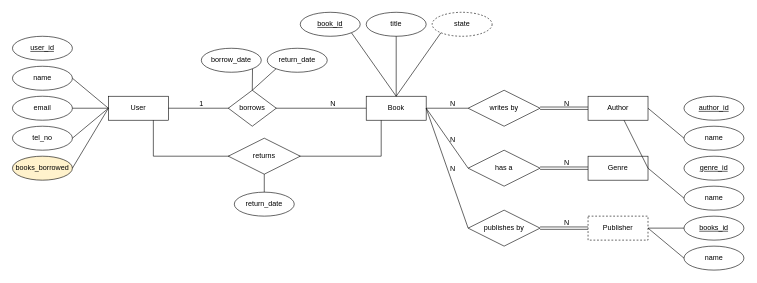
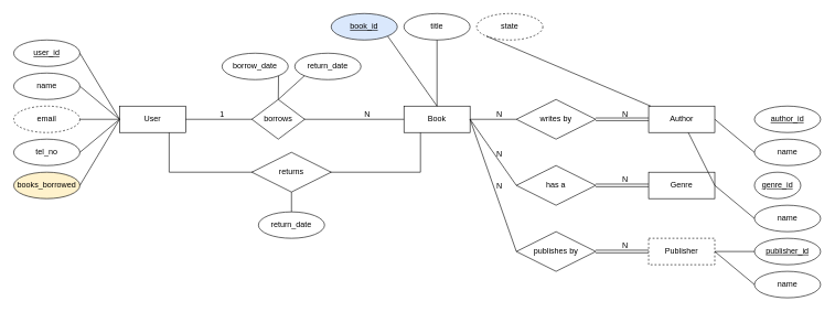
  <mxCell id="0" />
  <mxCell id="1" parent="0" />
  <mxCell id="2" value="User" style="whiteSpace=wrap;html=1;align=center;" vertex="1" parent="1"><mxGeometry y="160" width="100" height="40" as="geometry" x="180" /></mxCell>
  <mxCell id="3" value="Book" style="whiteSpace=wrap;html=1;align=center;" vertex="1" parent="1"><mxGeometry x="610" y="160" width="100" height="40" as="geometry" /></mxCell>
  <mxCell id="4" value="Author" style="whiteSpace=wrap;html=1;align=center;" vertex="1" parent="1"><mxGeometry x="980" y="160" width="100" height="40" as="geometry" /></mxCell>
  <mxCell id="5" value="Genre" style="whiteSpace=wrap;html=1;align=center;" vertex="1" parent="1"><mxGeometry x="980" y="260" width="100" height="40" as="geometry" /></mxCell>
  <mxCell id="6" value="Publisher" style="whiteSpace=wrap;html=1;align=center;dashed=1;" vertex="1" parent="1"><mxGeometry x="980" y="360" width="100" height="40" as="geometry" /></mxCell>
- <mxCell id="7" value="book_id" style="ellipse;whiteSpace=wrap;html=1;align=center;fontStyle=4;" vertex="1" parent="1"><mxGeometry x="500" y="20" width="100" height="40" as="geometry" /></mxCell>
+ <mxCell id="7" value="book_id" style="ellipse;whiteSpace=wrap;html=1;align=center;fontStyle=4;fillColor=#dae8fc;" vertex="1" parent="1"><mxGeometry x="500" y="20" width="100" height="40" as="geometry" /></mxCell>
  <mxCell id="8" value="state" style="ellipse;whiteSpace=wrap;html=1;align=center;dashed=1;" vertex="1" parent="1"><mxGeometry x="720" y="20" width="100" height="40" as="geometry" /></mxCell>
  <mxCell id="9" value="title" style="ellipse;whiteSpace=wrap;html=1;align=center;" vertex="1" parent="1"><mxGeometry x="610" y="20" width="100" height="40" as="geometry" /></mxCell>
  <mxCell id="10" value="author_id" style="ellipse;whiteSpace=wrap;html=1;align=center;fontStyle=4;" vertex="1" parent="1"><mxGeometry x="1140" y="160" width="100" height="40" as="geometry" /></mxCell>
- <mxCell id="11" value="genre_id" style="ellipse;whiteSpace=wrap;html=1;align=center;fontStyle=4;" vertex="1" parent="1"><mxGeometry x="1140" y="260" width="100" height="40" as="geometry" /></mxCell>
- <mxCell id="12" value="books_id" style="ellipse;whiteSpace=wrap;html=1;align=center;fontStyle=4;" vertex="1" parent="1"><mxGeometry x="1140" y="360" width="100" height="40" as="geometry" /></mxCell>
+ <mxCell id="11" value="genre_id" style="ellipse;whiteSpace=wrap;html=1;align=center;fontStyle=4;" vertex="1" parent="1"><mxGeometry x="1140" y="260" width="70" height="40" as="geometry" /></mxCell>
+ <mxCell id="12" value="publisher_id" style="ellipse;whiteSpace=wrap;html=1;align=center;fontStyle=4;" vertex="1" parent="1"><mxGeometry x="1140" y="360" width="100" height="40" as="geometry" /></mxCell>
  <mxCell id="13" value="name" style="ellipse;whiteSpace=wrap;html=1;align=center;" vertex="1" parent="1"><mxGeometry x="1140" y="210" width="100" height="40" as="geometry" /></mxCell>
  <mxCell id="14" value="name" style="ellipse;whiteSpace=wrap;html=1;align=center;" vertex="1" parent="1"><mxGeometry x="1140" y="310" width="100" height="40" as="geometry" /></mxCell>
  <mxCell id="15" value="name" style="ellipse;whiteSpace=wrap;html=1;align=center;" vertex="1" parent="1"><mxGeometry x="1140" y="410" width="100" height="40" as="geometry" /></mxCell>
  <mxCell id="16" value="writes by" style="shape=rhombus;perimeter=rhombusPerimeter;whiteSpace=wrap;html=1;align=center;" vertex="1" parent="1"><mxGeometry x="780" y="150" width="120" height="60" as="geometry" /></mxCell>
  <mxCell id="17" value="has a" style="shape=rhombus;perimeter=rhombusPerimeter;whiteSpace=wrap;html=1;align=center;" vertex="1" parent="1"><mxGeometry x="780" y="250" width="120" height="60" as="geometry" /></mxCell>
  <mxCell id="18" value="publishes by" style="shape=rhombus;perimeter=rhombusPerimeter;whiteSpace=wrap;html=1;align=center;" vertex="1" parent="1"><mxGeometry x="780" y="350" width="120" height="60" as="geometry" /></mxCell>
  <mxCell id="19" value="user_id" style="ellipse;whiteSpace=wrap;html=1;align=center;fontStyle=4;" vertex="1" parent="1"><mxGeometry x="20" y="60" width="100" height="40" as="geometry" /></mxCell>
  <mxCell id="20" value="name" style="ellipse;whiteSpace=wrap;html=1;align=center;" vertex="1" parent="1"><mxGeometry x="20" y="110" width="100" height="40" as="geometry" /></mxCell>
- <mxCell id="21" value="email" style="ellipse;whiteSpace=wrap;html=1;align=center;" vertex="1" parent="1"><mxGeometry x="20" y="160" width="100" height="40" as="geometry" /></mxCell>
+ <mxCell id="21" value="email" style="ellipse;whiteSpace=wrap;html=1;align=center;dashed=1;" vertex="1" parent="1"><mxGeometry x="20" y="160" width="100" height="40" as="geometry" /></mxCell>
  <mxCell id="22" value="tel_no" style="ellipse;whiteSpace=wrap;html=1;align=center;" vertex="1" parent="1"><mxGeometry x="20" y="210" width="100" height="40" as="geometry" /></mxCell>
  <mxCell id="23" value="books_borrowed" style="ellipse;whiteSpace=wrap;html=1;align=center;fillColor=#fff2cc;" vertex="1" parent="1"><mxGeometry x="20" y="260" width="100" height="40" as="geometry" /></mxCell>
  <mxCell id="24" value="borrow_date" style="ellipse;whiteSpace=wrap;html=1;align=center;" vertex="1" parent="1"><mxGeometry x="335" y="80" width="100" height="40" as="geometry" /></mxCell>
  <mxCell id="25" value="return_date" style="ellipse;whiteSpace=wrap;html=1;align=center;" vertex="1" parent="1"><mxGeometry x="445" y="80" width="100" height="40" as="geometry" /></mxCell>
  <mxCell id="26" value="return_date" style="ellipse;whiteSpace=wrap;html=1;align=center;" vertex="1" parent="1"><mxGeometry x="390" y="320" width="100" height="40" as="geometry" /></mxCell>
+ <mxCell id="27" value="" style="endArrow=none;html=1;rounded=0;exitX=1;exitY=0.5;exitDx=0;exitDy=0;entryX=0;entryY=0.5;entryDx=0;entryDy=0;" edge="1" parent="1" source="19" target="2"><mxGeometry relative="1" as="geometry"><mxPoint x="320" y="240" as="sourcePoint" /><mxPoint x="480" y="240" as="targetPoint" /></mxGeometry></mxCell>
  <mxCell id="28" value="" style="endArrow=none;html=1;rounded=0;exitX=1;exitY=0.5;exitDx=0;exitDy=0;entryX=0;entryY=0.5;entryDx=0;entryDy=0;" edge="1" parent="1" source="20" target="2"><mxGeometry relative="1" as="geometry"><mxPoint x="320" y="240" as="sourcePoint" /><mxPoint x="480" y="240" as="targetPoint" /></mxGeometry></mxCell>
  <mxCell id="29" value="" style="endArrow=none;html=1;rounded=0;exitX=1;exitY=0.5;exitDx=0;exitDy=0;entryX=0;entryY=0.5;entryDx=0;entryDy=0;" edge="1" parent="1" source="21" target="2"><mxGeometry relative="1" as="geometry"><mxPoint x="320" y="240" as="sourcePoint" /><mxPoint x="480" y="240" as="targetPoint" /></mxGeometry></mxCell>
  <mxCell id="30" value="" style="endArrow=none;html=1;rounded=0;exitX=1;exitY=0.5;exitDx=0;exitDy=0;" edge="1" parent="1" source="22"><mxGeometry relative="1" as="geometry"><mxPoint x="320" y="240" as="sourcePoint" /><mxPoint y="180" as="targetPoint" x="180" /></mxGeometry></mxCell>
  <mxCell id="31" value="" style="endArrow=none;html=1;rounded=0;exitX=1;exitY=0.5;exitDx=0;exitDy=0;entryX=0;entryY=0.5;entryDx=0;entryDy=0;" edge="1" parent="1" source="23" target="2"><mxGeometry relative="1" as="geometry"><mxPoint x="320" y="240" as="sourcePoint" /><mxPoint x="480" y="240" as="targetPoint" /></mxGeometry></mxCell>
  <mxCell id="32" value="" style="endArrow=none;html=1;rounded=0;exitX=1;exitY=0.5;exitDx=0;exitDy=0;entryX=0;entryY=0.5;entryDx=0;entryDy=0;" edge="1" parent="1" source="2" target="3"><mxGeometry relative="1" as="geometry"><mxPoint x="350" y="160" as="sourcePoint" /><mxPoint x="510" y="229.5" as="targetPoint" /><Array as="points"><mxPoint x="450" y="180" /></Array></mxGeometry></mxCell>
  <mxCell id="33" value="1" style="resizable=0;html=1;whiteSpace=wrap;align=left;verticalAlign=bottom;" connectable="0" vertex="1" parent="32"><mxGeometry x="-1" relative="1" as="geometry"><mxPoint x="50" as="offset" /></mxGeometry></mxCell>
  <mxCell id="34" value="N" style="resizable=0;html=1;whiteSpace=wrap;align=right;verticalAlign=bottom;" connectable="0" vertex="1" parent="32"><mxGeometry x="1" relative="1" as="geometry"><mxPoint x="-50" as="offset" /></mxGeometry></mxCell>
  <mxCell id="35" value="borrows" style="shape=rhombus;perimeter=rhombusPerimeter;whiteSpace=wrap;html=1;align=center;" vertex="1" parent="1"><mxGeometry x="380" y="150" width="80" height="60" as="geometry" /></mxCell>
  <mxCell id="36" value="" style="endArrow=none;html=1;rounded=0;exitX=1;exitY=1;exitDx=0;exitDy=0;entryX=0.5;entryY=0;entryDx=0;entryDy=0;" edge="1" parent="1" source="24" target="35"><mxGeometry relative="1" as="geometry"><mxPoint x="420" y="180" as="sourcePoint" /><mxPoint x="580" y="180" as="targetPoint" /></mxGeometry></mxCell>
  <mxCell id="37" value="" style="endArrow=none;html=1;rounded=0;entryX=0;entryY=1;entryDx=0;entryDy=0;exitX=0.5;exitY=0;exitDx=0;exitDy=0;" edge="1" parent="1" source="35" target="25"><mxGeometry relative="1" as="geometry"><mxPoint x="420" y="180" as="sourcePoint" /><mxPoint x="580" y="180" as="targetPoint" /></mxGeometry></mxCell>
  <mxCell id="38" value="" style="endArrow=none;html=1;rounded=0;exitX=0.75;exitY=1;exitDx=0;exitDy=0;entryX=0.25;entryY=1;entryDx=0;entryDy=0;" edge="1" parent="1" source="2" target="3"><mxGeometry relative="1" as="geometry"><mxPoint x="420" y="180" as="sourcePoint" /><mxPoint x="580" y="180" as="targetPoint" /><Array as="points"><mxPoint x="255" y="260" /><mxPoint x="440" y="260" /><mxPoint x="635" y="260" /></Array></mxGeometry></mxCell>
  <mxCell id="39" value="returns" style="shape=rhombus;perimeter=rhombusPerimeter;whiteSpace=wrap;html=1;align=center;" vertex="1" parent="1"><mxGeometry x="380" y="230" width="120" height="60" as="geometry" /></mxCell>
  <mxCell id="40" value="" style="endArrow=none;html=1;rounded=0;entryX=0.5;entryY=1;entryDx=0;entryDy=0;exitX=0.5;exitY=0;exitDx=0;exitDy=0;" edge="1" parent="1" source="26" target="39"><mxGeometry relative="1" as="geometry"><mxPoint x="420" y="180" as="sourcePoint" /><mxPoint x="580" y="180" as="targetPoint" /></mxGeometry></mxCell>
  <mxCell id="41" value="" style="endArrow=none;html=1;rounded=0;entryX=1;entryY=1;entryDx=0;entryDy=0;" edge="1" parent="1" target="7"><mxGeometry relative="1" as="geometry"><mxPoint x="660" y="160" as="sourcePoint" /><mxPoint x="650" y="300" as="targetPoint" /></mxGeometry></mxCell>
  <mxCell id="42" value="" style="endArrow=none;html=1;rounded=0;entryX=0.5;entryY=1;entryDx=0;entryDy=0;exitX=0.5;exitY=0;exitDx=0;exitDy=0;" edge="1" parent="1" source="3" target="9"><mxGeometry relative="1" as="geometry"><mxPoint x="710" y="180" as="sourcePoint" /><mxPoint x="650" y="300" as="targetPoint" /></mxGeometry></mxCell>
- <mxCell id="43" value="" style="endArrow=none;html=1;rounded=0;entryX=0.5;entryY=0;entryDx=0;entryDy=0;exitX=0;exitY=1;exitDx=0;exitDy=0;" edge="1" parent="1" source="8" target="3"><mxGeometry relative="1" as="geometry"><mxPoint x="490" y="300" as="sourcePoint" /><mxPoint x="650" y="300" as="targetPoint" /></mxGeometry></mxCell>
+ <mxCell id="43" value="" style="endArrow=none;html=1;rounded=0;exitX=0;exitY=1;exitDx=0;exitDy=0;" edge="1" parent="1" source="8" target="4"><mxGeometry relative="1" as="geometry"><mxPoint x="490" y="300" as="sourcePoint" /><mxPoint x="650" y="300" as="targetPoint" /></mxGeometry></mxCell>
  <mxCell id="44" value="" style="shape=link;html=1;rounded=0;exitX=1;exitY=0.5;exitDx=0;exitDy=0;entryX=0;entryY=0.5;entryDx=0;entryDy=0;" edge="1" parent="1" source="16" target="4"><mxGeometry relative="1" as="geometry"><mxPoint x="850" y="280" as="sourcePoint" /><mxPoint x="1010" y="280" as="targetPoint" /></mxGeometry></mxCell>
  <mxCell id="45" value="N" style="resizable=0;html=1;whiteSpace=wrap;align=right;verticalAlign=bottom;" connectable="0" vertex="1" parent="44"><mxGeometry x="1" relative="1" as="geometry"><mxPoint x="-30" as="offset" /></mxGeometry></mxCell>
  <mxCell id="46" value="" style="shape=link;html=1;rounded=0;exitX=1;exitY=0.5;exitDx=0;exitDy=0;entryX=0;entryY=0.5;entryDx=0;entryDy=0;" edge="1" parent="1" source="17" target="5"><mxGeometry relative="1" as="geometry"><mxPoint x="780" y="370" as="sourcePoint" /><mxPoint x="940" y="370" as="targetPoint" /></mxGeometry></mxCell>
  <mxCell id="47" value="N" style="resizable=0;html=1;whiteSpace=wrap;align=right;verticalAlign=bottom;" connectable="0" vertex="1" parent="46"><mxGeometry x="1" relative="1" as="geometry"><mxPoint x="-30" as="offset" /></mxGeometry></mxCell>
  <mxCell id="48" value="" style="shape=link;html=1;rounded=0;exitX=1;exitY=0.5;exitDx=0;exitDy=0;entryX=0;entryY=0.5;entryDx=0;entryDy=0;" edge="1" parent="1" source="18" target="6"><mxGeometry relative="1" as="geometry"><mxPoint x="780" y="370" as="sourcePoint" /><mxPoint x="940" y="370" as="targetPoint" /></mxGeometry></mxCell>
  <mxCell id="49" value="N" style="resizable=0;html=1;whiteSpace=wrap;align=right;verticalAlign=bottom;" connectable="0" vertex="1" parent="48"><mxGeometry x="1" relative="1" as="geometry"><mxPoint x="-30" as="offset" /></mxGeometry></mxCell>
  <mxCell id="50" value="" style="endArrow=none;html=1;rounded=0;exitX=1;exitY=0.5;exitDx=0;exitDy=0;entryX=0;entryY=0.5;entryDx=0;entryDy=0;" edge="1" parent="1" source="4" target="13"><mxGeometry relative="1" as="geometry"><mxPoint x="960" y="370" as="sourcePoint" /><mxPoint x="1120" y="370" as="targetPoint" /></mxGeometry></mxCell>
  <mxCell id="51" value="" style="endArrow=none;html=1;rounded=0;exitX=1;exitY=0.5;exitDx=0;exitDy=0;" edge="1" parent="1" source="5" target="4"><mxGeometry relative="1" as="geometry"><mxPoint x="960" y="370" as="sourcePoint" /><mxPoint x="1120" y="370" as="targetPoint" /></mxGeometry></mxCell>
  <mxCell id="52" value="" style="endArrow=none;html=1;rounded=0;exitX=1;exitY=0.5;exitDx=0;exitDy=0;entryX=0;entryY=0.5;entryDx=0;entryDy=0;" edge="1" parent="1" source="5" target="14"><mxGeometry relative="1" as="geometry"><mxPoint x="960" y="370" as="sourcePoint" /><mxPoint x="1120" y="370" as="targetPoint" /></mxGeometry></mxCell>
  <mxCell id="53" value="" style="endArrow=none;html=1;rounded=0;entryX=0;entryY=0.5;entryDx=0;entryDy=0;exitX=1;exitY=0.5;exitDx=0;exitDy=0;" edge="1" parent="1" source="6" target="12"><mxGeometry relative="1" as="geometry"><mxPoint x="960" y="370" as="sourcePoint" /><mxPoint x="1120" y="370" as="targetPoint" /></mxGeometry></mxCell>
  <mxCell id="54" value="" style="endArrow=none;html=1;rounded=0;entryX=0;entryY=0.5;entryDx=0;entryDy=0;exitX=1;exitY=0.5;exitDx=0;exitDy=0;" edge="1" parent="1" source="6" target="15"><mxGeometry relative="1" as="geometry"><mxPoint x="960" y="370" as="sourcePoint" /><mxPoint x="1120" y="370" as="targetPoint" /></mxGeometry></mxCell>
  <mxCell id="55" value="" style="endArrow=none;html=1;rounded=0;exitX=1;exitY=0.5;exitDx=0;exitDy=0;entryX=0;entryY=0.5;entryDx=0;entryDy=0;" edge="1" parent="1" source="3" target="16"><mxGeometry relative="1" as="geometry"><mxPoint x="940" y="270" as="sourcePoint" /><mxPoint x="1100" y="270" as="targetPoint" /></mxGeometry></mxCell>
  <mxCell id="56" value="N" style="resizable=0;html=1;whiteSpace=wrap;align=right;verticalAlign=bottom;" connectable="0" vertex="1" parent="55"><mxGeometry x="1" relative="1" as="geometry"><mxPoint x="-20" as="offset" /></mxGeometry></mxCell>
  <mxCell id="57" value="" style="endArrow=none;html=1;rounded=0;exitX=1;exitY=0.5;exitDx=0;exitDy=0;entryX=0;entryY=0.5;entryDx=0;entryDy=0;" edge="1" parent="1" source="3" target="17"><mxGeometry relative="1" as="geometry"><mxPoint x="940" y="270" as="sourcePoint" /><mxPoint x="1100" y="270" as="targetPoint" /></mxGeometry></mxCell>
  <mxCell id="58" value="N" style="resizable=0;html=1;whiteSpace=wrap;align=right;verticalAlign=bottom;" connectable="0" vertex="1" parent="57"><mxGeometry x="1" relative="1" as="geometry"><mxPoint x="-20" y="-40" as="offset" /></mxGeometry></mxCell>
  <mxCell id="59" value="" style="endArrow=none;html=1;rounded=0;exitX=1;exitY=0.5;exitDx=0;exitDy=0;entryX=0;entryY=0.5;entryDx=0;entryDy=0;" edge="1" parent="1" source="3" target="18"><mxGeometry relative="1" as="geometry"><mxPoint x="940" y="270" as="sourcePoint" /><mxPoint x="1100" y="270" as="targetPoint" /></mxGeometry></mxCell>
  <mxCell id="60" value="N" style="resizable=0;html=1;whiteSpace=wrap;align=right;verticalAlign=bottom;" connectable="0" vertex="1" parent="59"><mxGeometry x="1" relative="1" as="geometry"><mxPoint x="-20" y="-90" as="offset" /></mxGeometry></mxCell>
